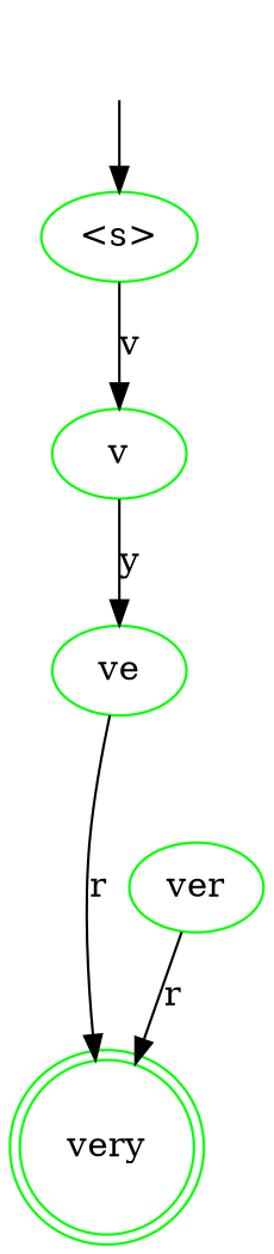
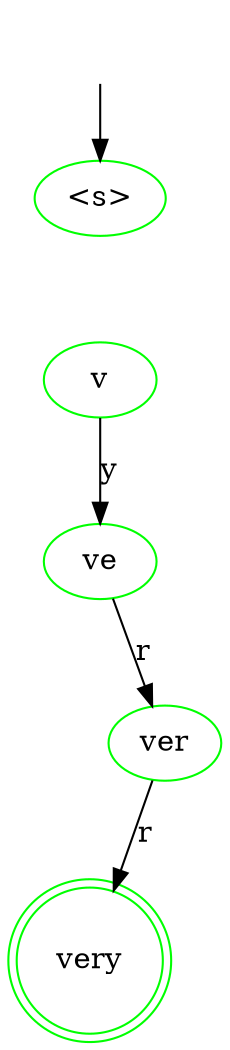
  digraph {
    node [color=green]
    fake [style=invis color=""]
    "<s>" [root=true]
    v
    ve
    very [shape=doublecircle]
    ver
    fake -> "<s>"
-   "<s>" -> v [label=v]
    v -> ve [label=y]
-   ve -> very [label=r]
+   ve -> ver [label=r]
    ver -> very [label=r]
  }
